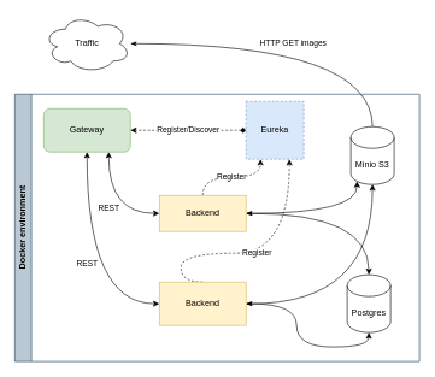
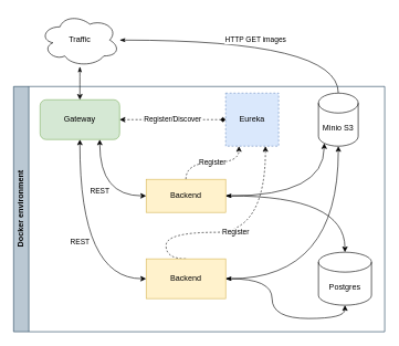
  <mxCell id="0" />
  <mxCell id="1" parent="0" />
  <mxCell id="2" value="Gateway" style="whiteSpace=wrap;html=1;fillColor=#d5e8d4;strokeColor=#82b366;rounded=1;" vertex="1" parent="1"><mxGeometry x="60" y="150" width="120" height="60" as="geometry" /></mxCell>
  <mxCell id="3" value="Eureka" style="whiteSpace=wrap;html=1;aspect=fixed;fillColor=#dae8fc;strokeColor=#6c8ebf;dashed=1;" vertex="1" parent="1"><mxGeometry x="340" y="140" width="80" height="80" as="geometry" /></mxCell>
  <mxCell id="4" value="Register" style="edgeStyle=orthogonalEdgeStyle;curved=1;rounded=0;orthogonalLoop=1;jettySize=auto;html=1;dashed=1;exitX=0.5;exitY=0;exitDx=0;exitDy=0;entryX=0.25;entryY=1;entryDx=0;entryDy=0;" edge="1" parent="1" source="20" target="3"><mxGeometry relative="1" as="geometry"><mxPoint x="340" y="250" as="targetPoint" /></mxGeometry></mxCell>
  <mxCell id="5" value="Register" style="edgeStyle=orthogonalEdgeStyle;curved=1;rounded=0;orthogonalLoop=1;jettySize=auto;html=1;dashed=1;exitX=0.5;exitY=0;exitDx=0;exitDy=0;entryX=0.75;entryY=1;entryDx=0;entryDy=0;" edge="1" parent="1" source="17" target="3"><mxGeometry relative="1" as="geometry"><mxPoint x="400" y="290" as="targetPoint" /><Array as="points"><mxPoint x="250" y="350" /><mxPoint x="400" y="350" /></Array></mxGeometry></mxCell>
  <mxCell id="6" value="Register/Discover" style="endArrow=diamond;startArrow=classic;html=1;rounded=0;dashed=1;strokeColor=default;curved=1;exitX=1;exitY=0.5;exitDx=0;exitDy=0;entryX=0;entryY=0.5;entryDx=0;entryDy=0;" edge="1" parent="1" source="2" target="3"><mxGeometry width="50" height="50" relative="1" as="geometry"><mxPoint x="230" y="230" as="sourcePoint" /><mxPoint x="400" y="480" as="targetPoint" /></mxGeometry></mxCell>
+ <mxCell id="7" style="edgeStyle=orthogonalEdgeStyle;curved=1;rounded=0;orthogonalLoop=1;jettySize=auto;html=1;entryX=0.5;entryY=0;entryDx=0;entryDy=0;strokeColor=default;startArrow=classicThin;startFill=1;" edge="1" parent="1" source="9" target="2"><mxGeometry relative="1" as="geometry" /></mxCell>
  <mxCell id="8" value="HTTP GET images" style="edgeStyle=orthogonalEdgeStyle;curved=1;rounded=0;orthogonalLoop=1;jettySize=auto;html=1;entryX=0.5;entryY=0;entryDx=0;entryDy=0;entryPerimeter=0;strokeColor=default;startArrow=classicThin;startFill=1;endArrow=none;" edge="1" parent="1" source="9" target="14"><mxGeometry relative="1" as="geometry" /></mxCell>
  <mxCell id="9" value="Traffic" style="ellipse;shape=cloud;whiteSpace=wrap;html=1;" vertex="1" parent="1"><mxGeometry x="60" y="20" width="120" height="80" as="geometry" /></mxCell>
  <mxCell id="10" value="REST" style="endArrow=classic;startArrow=classic;html=1;rounded=0;strokeColor=default;curved=1;exitX=0.75;exitY=1;exitDx=0;exitDy=0;entryX=0;entryY=0.5;entryDx=0;entryDy=0;edgeStyle=orthogonalEdgeStyle;" edge="1" parent="1" source="2" target="20"><mxGeometry width="50" height="50" relative="1" as="geometry"><mxPoint x="230" y="490" as="sourcePoint" /><mxPoint x="280" y="440" as="targetPoint" /></mxGeometry></mxCell>
  <mxCell id="11" value="REST" style="endArrow=classic;startArrow=classic;html=1;rounded=0;strokeColor=default;curved=1;exitX=0.5;exitY=1;exitDx=0;exitDy=0;edgeStyle=orthogonalEdgeStyle;entryX=0;entryY=0.5;entryDx=0;entryDy=0;" edge="1" parent="1" source="2" target="17"><mxGeometry width="50" height="50" relative="1" as="geometry"><mxPoint x="160" y="220" as="sourcePoint" /><mxPoint x="130" y="420" as="targetPoint" /></mxGeometry></mxCell>
  <mxCell id="12" value="Docker environment" style="swimlane;horizontal=0;whiteSpace=wrap;html=1;fillColor=#bac8d3;strokeColor=#23445d;" vertex="1" parent="1"><mxGeometry x="20" y="130" width="560" height="370" as="geometry" /></mxCell>
- <mxCell id="13" value="Postgres" style="shape=cylinder3;whiteSpace=wrap;html=1;boundedLbl=1;backgroundOutline=1;size=15;" vertex="1" parent="12"><mxGeometry x="460" y="250" width="60" height="80" as="geometry" /></mxCell>
- <mxCell id="14" value="Minio S3" style="shape=cylinder3;whiteSpace=wrap;html=1;boundedLbl=1;backgroundOutline=1;size=15;" vertex="1" parent="12"><mxGeometry x="465" y="45" width="60" height="80" as="geometry" /></mxCell>
+ <mxCell id="13" value="Postgres" style="shape=cylinder3;whiteSpace=wrap;html=1;boundedLbl=1;backgroundOutline=1;size=15;" vertex="1" parent="12"><mxGeometry x="460" y="250" width="80" height="80" as="geometry" /></mxCell>
+ <mxCell id="14" value="Minio S3" style="shape=cylinder3;whiteSpace=wrap;html=1;boundedLbl=1;backgroundOutline=1;size=15;" vertex="1" parent="12"><mxGeometry x="460" y="10" width="60" height="80" as="geometry" /></mxCell>
  <mxCell id="15" style="edgeStyle=orthogonalEdgeStyle;curved=1;rounded=0;orthogonalLoop=1;jettySize=auto;html=1;strokeColor=default;startArrow=classicThin;startFill=1;exitX=1;exitY=0.5;exitDx=0;exitDy=0;" edge="1" parent="12" source="17" target="14"><mxGeometry relative="1" as="geometry" /></mxCell>
  <mxCell id="16" style="edgeStyle=orthogonalEdgeStyle;curved=1;rounded=0;orthogonalLoop=1;jettySize=auto;html=1;entryX=0.5;entryY=1;entryDx=0;entryDy=0;entryPerimeter=0;strokeColor=default;startArrow=classicThin;startFill=1;" edge="1" parent="12" source="17" target="13"><mxGeometry relative="1" as="geometry" /></mxCell>
  <mxCell id="17" value="Backend" style="rounded=0;whiteSpace=wrap;html=1;fillColor=#fff2cc;strokeColor=#d6b656;" vertex="1" parent="12"><mxGeometry x="200" y="260" width="120" height="60" as="geometry" /></mxCell>
  <mxCell id="18" value="" style="edgeStyle=orthogonalEdgeStyle;curved=1;rounded=0;orthogonalLoop=1;jettySize=auto;html=1;entryX=0.145;entryY=1;entryDx=0;entryDy=-4.35;entryPerimeter=0;strokeColor=default;startArrow=classicThin;startFill=1;" edge="1" parent="12" source="20" target="14"><mxGeometry relative="1" as="geometry" /></mxCell>
  <mxCell id="19" value="" style="edgeStyle=orthogonalEdgeStyle;curved=1;rounded=0;orthogonalLoop=1;jettySize=auto;html=1;strokeColor=default;startArrow=classicThin;startFill=1;" edge="1" parent="12" source="20" target="13"><mxGeometry relative="1" as="geometry" /></mxCell>
  <mxCell id="20" value="Backend" style="rounded=0;whiteSpace=wrap;html=1;fillColor=#fff2cc;strokeColor=#d6b656;" vertex="1" parent="12"><mxGeometry x="200" y="140" width="120" height="50" as="geometry" /></mxCell>
